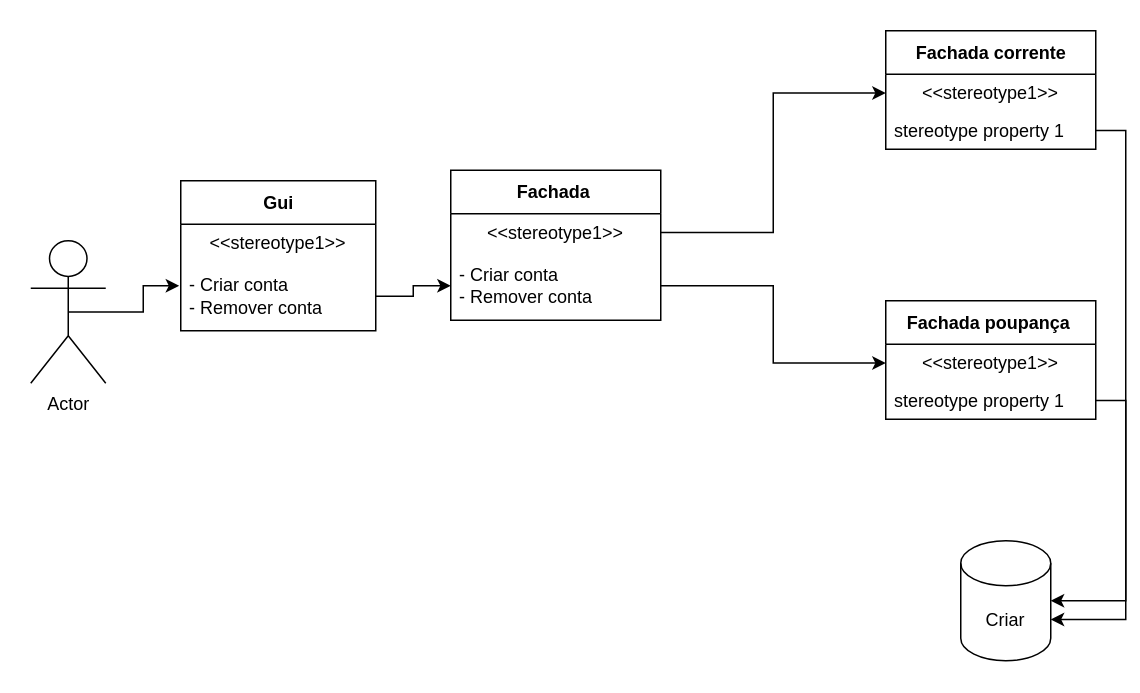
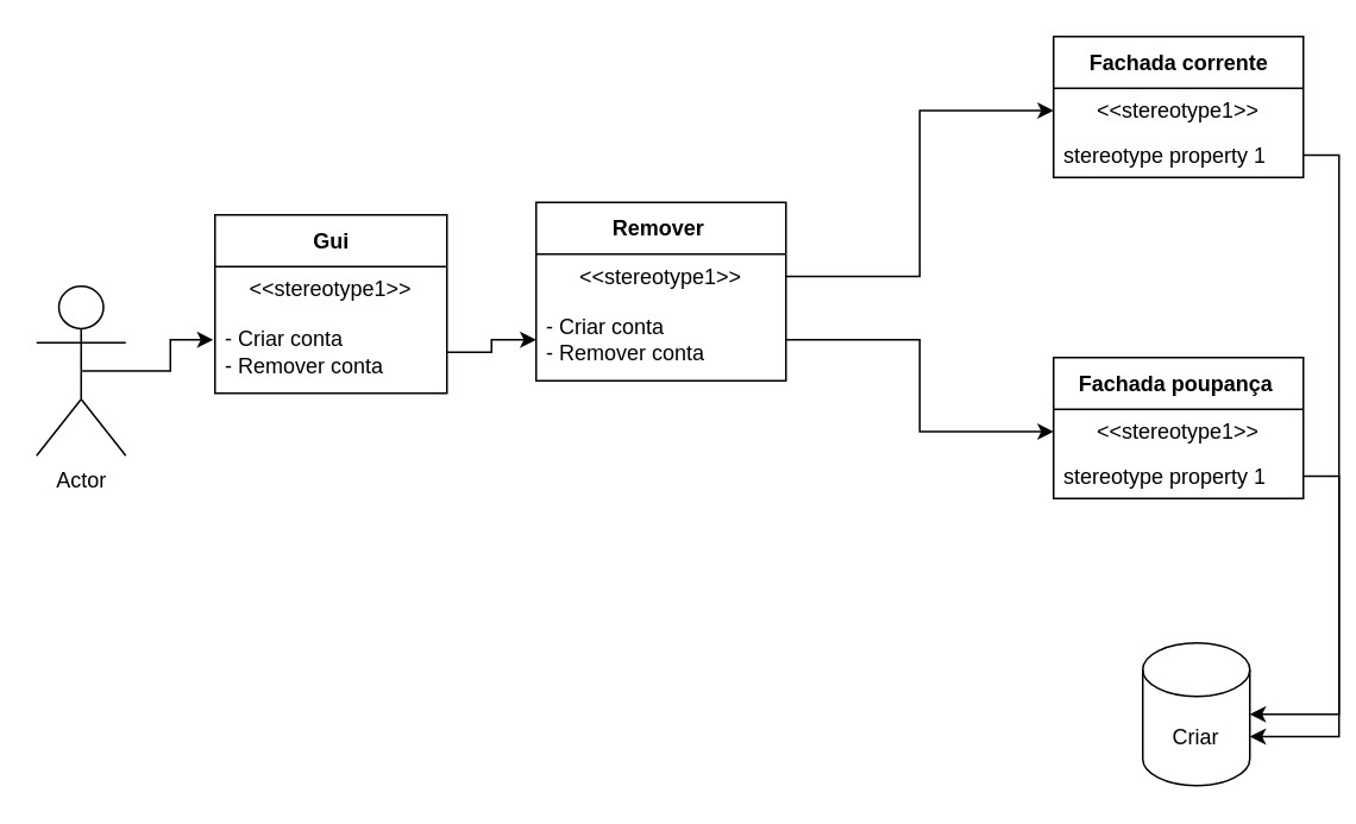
  <mxCell id="0" />
  <mxCell id="1" parent="0" />
  <mxCell id="2" value="Fachada corrente" style="swimlane;fontStyle=1;align=center;verticalAlign=middle;childLayout=stackLayout;horizontal=1;startSize=29;horizontalStack=0;resizeParent=1;resizeParentMax=0;resizeLast=0;collapsible=0;marginBottom=0;html=1;" vertex="1" parent="1"><mxGeometry x="590" y="20" width="140" height="79" as="geometry" /></mxCell>
  <mxCell id="3" value="&amp;lt;&amp;lt;stereotype1&amp;gt;&amp;gt;" style="text;html=1;strokeColor=none;fillColor=none;align=center;verticalAlign=middle;spacingLeft=4;spacingRight=4;overflow=hidden;rotatable=0;points=[[0,0.5],[1,0.5]];portConstraint=eastwest;" vertex="1" parent="2"><mxGeometry y="29" width="140" height="25" as="geometry" /></mxCell>
  <mxCell id="4" value="stereotype property 1" style="text;html=1;strokeColor=none;fillColor=none;align=left;verticalAlign=middle;spacingLeft=4;spacingRight=4;overflow=hidden;rotatable=0;points=[[0,0.5],[1,0.5]];portConstraint=eastwest;" vertex="1" parent="2"><mxGeometry y="54" width="140" height="25" as="geometry" /></mxCell>
- <mxCell id="5" value="Fachada&amp;nbsp;" style="swimlane;fontStyle=1;align=center;verticalAlign=middle;childLayout=stackLayout;horizontal=1;startSize=29;horizontalStack=0;resizeParent=1;resizeParentMax=0;resizeLast=0;collapsible=0;marginBottom=0;html=1;" vertex="1" parent="1"><mxGeometry x="300" y="113" width="140" height="100" as="geometry" /></mxCell>
+ <mxCell id="5" value="Remover&amp;nbsp;" style="swimlane;fontStyle=1;align=center;verticalAlign=middle;childLayout=stackLayout;horizontal=1;startSize=29;horizontalStack=0;resizeParent=1;resizeParentMax=0;resizeLast=0;collapsible=0;marginBottom=0;html=1;" vertex="1" parent="1"><mxGeometry x="300" y="113" width="140" height="100" as="geometry" /></mxCell>
  <mxCell id="6" value="&amp;lt;&amp;lt;stereotype1&amp;gt;&amp;gt;" style="text;html=1;strokeColor=none;fillColor=none;align=center;verticalAlign=middle;spacingLeft=4;spacingRight=4;overflow=hidden;rotatable=0;points=[[0,0.5],[1,0.5]];portConstraint=eastwest;" vertex="1" parent="5"><mxGeometry y="29" width="140" height="25" as="geometry" /></mxCell>
  <mxCell id="7" value="- Criar conta&lt;br&gt;- Remover conta&amp;nbsp;" style="text;html=1;strokeColor=none;fillColor=none;align=left;verticalAlign=middle;spacingLeft=4;spacingRight=4;overflow=hidden;rotatable=0;points=[[0,0.5],[1,0.5]];portConstraint=eastwest;" vertex="1" parent="5"><mxGeometry y="54" width="140" height="46" as="geometry" /></mxCell>
  <mxCell id="8" value="Fachada poupança&amp;nbsp;" style="swimlane;fontStyle=1;align=center;verticalAlign=middle;childLayout=stackLayout;horizontal=1;startSize=29;horizontalStack=0;resizeParent=1;resizeParentMax=0;resizeLast=0;collapsible=0;marginBottom=0;html=1;" vertex="1" parent="1"><mxGeometry x="590" y="200" width="140" height="79" as="geometry" /></mxCell>
  <mxCell id="9" value="&amp;lt;&amp;lt;stereotype1&amp;gt;&amp;gt;" style="text;html=1;strokeColor=none;fillColor=none;align=center;verticalAlign=middle;spacingLeft=4;spacingRight=4;overflow=hidden;rotatable=0;points=[[0,0.5],[1,0.5]];portConstraint=eastwest;" vertex="1" parent="8"><mxGeometry y="29" width="140" height="25" as="geometry" /></mxCell>
  <mxCell id="10" value="stereotype property 1" style="text;html=1;strokeColor=none;fillColor=none;align=left;verticalAlign=middle;spacingLeft=4;spacingRight=4;overflow=hidden;rotatable=0;points=[[0,0.5],[1,0.5]];portConstraint=eastwest;" vertex="1" parent="8"><mxGeometry y="54" width="140" height="25" as="geometry" /></mxCell>
  <mxCell id="11" value="Criar" style="shape=cylinder3;whiteSpace=wrap;html=1;boundedLbl=1;backgroundOutline=1;size=15;" vertex="1" parent="1"><mxGeometry x="640" y="360" width="60" height="80" as="geometry" /></mxCell>
  <mxCell id="12" style="edgeStyle=orthogonalEdgeStyle;rounded=0;orthogonalLoop=1;jettySize=auto;html=1;entryX=1;entryY=0;entryDx=0;entryDy=52.5;entryPerimeter=0;" edge="1" parent="1" source="4" target="11"><mxGeometry relative="1" as="geometry" /></mxCell>
  <mxCell id="13" style="edgeStyle=orthogonalEdgeStyle;rounded=0;orthogonalLoop=1;jettySize=auto;html=1;entryX=1;entryY=0.5;entryDx=0;entryDy=0;entryPerimeter=0;" edge="1" parent="1" source="10" target="11"><mxGeometry relative="1" as="geometry" /></mxCell>
  <mxCell id="14" style="edgeStyle=orthogonalEdgeStyle;rounded=0;orthogonalLoop=1;jettySize=auto;html=1;entryX=0;entryY=0.5;entryDx=0;entryDy=0;" edge="1" parent="1" source="6" target="3"><mxGeometry relative="1" as="geometry" /></mxCell>
  <mxCell id="15" style="edgeStyle=orthogonalEdgeStyle;rounded=0;orthogonalLoop=1;jettySize=auto;html=1;entryX=0;entryY=0.5;entryDx=0;entryDy=0;" edge="1" parent="1" source="7" target="9"><mxGeometry relative="1" as="geometry" /></mxCell>
  <mxCell id="16" style="edgeStyle=orthogonalEdgeStyle;rounded=0;orthogonalLoop=1;jettySize=auto;html=1;exitX=0.5;exitY=0.5;exitDx=0;exitDy=0;exitPerimeter=0;entryX=-0.008;entryY=0.348;entryDx=0;entryDy=0;entryPerimeter=0;" edge="1" parent="1" source="17" target="20"><mxGeometry relative="1" as="geometry" /></mxCell>
  <mxCell id="17" value="Actor" style="shape=umlActor;verticalLabelPosition=bottom;verticalAlign=top;html=1;outlineConnect=0;" vertex="1" parent="1"><mxGeometry x="20" y="160" width="50" height="95" as="geometry" /></mxCell>
  <mxCell id="18" value="Gui" style="swimlane;fontStyle=1;align=center;verticalAlign=middle;childLayout=stackLayout;horizontal=1;startSize=29;horizontalStack=0;resizeParent=1;resizeParentMax=0;resizeLast=0;collapsible=0;marginBottom=0;html=1;" vertex="1" parent="1"><mxGeometry x="120" y="120" width="130" height="100" as="geometry" /></mxCell>
  <mxCell id="19" value="&amp;lt;&amp;lt;stereotype1&amp;gt;&amp;gt;" style="text;html=1;strokeColor=none;fillColor=none;align=center;verticalAlign=middle;spacingLeft=4;spacingRight=4;overflow=hidden;rotatable=0;points=[[0,0.5],[1,0.5]];portConstraint=eastwest;" vertex="1" parent="18"><mxGeometry y="29" width="130" height="25" as="geometry" /></mxCell>
  <mxCell id="20" value="- Criar conta&lt;br&gt;- Remover conta&amp;nbsp;" style="text;html=1;strokeColor=none;fillColor=none;align=left;verticalAlign=middle;spacingLeft=4;spacingRight=4;overflow=hidden;rotatable=0;points=[[0,0.5],[1,0.5]];portConstraint=eastwest;" vertex="1" parent="18"><mxGeometry y="54" width="130" height="46" as="geometry" /></mxCell>
  <mxCell id="21" value="" style="edgeStyle=orthogonalEdgeStyle;rounded=0;orthogonalLoop=1;jettySize=auto;html=1;" edge="1" parent="1" source="20" target="7"><mxGeometry relative="1" as="geometry" /></mxCell>
